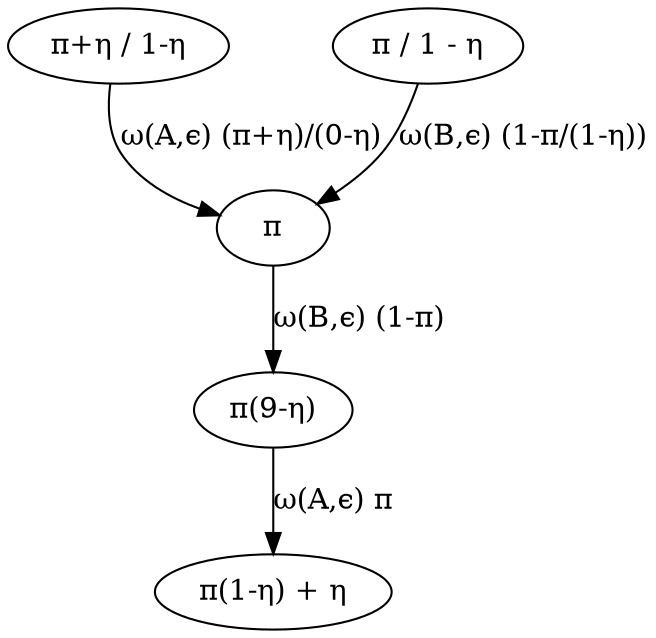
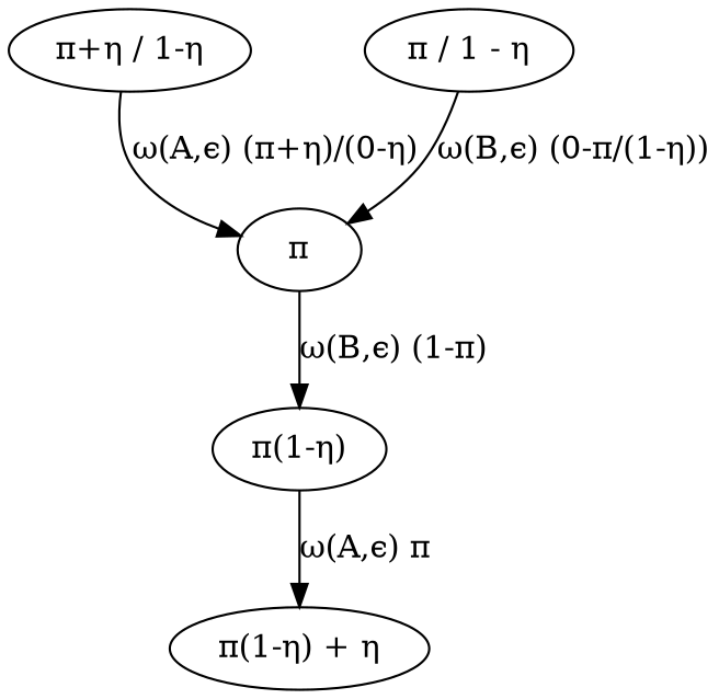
  digraph {
    fontname="DejaVu Serif"
    node [fontname="DejaVu Serif"]
    edge [fontname="DejaVu Serif"]
    "π"
-   "π(1-η)" [label="π(9-η)"]
+   "π(1-η)"
    "π(1-η) + η"
    "π+η / 1-η"
    "π / 1 - η"
    "π" -> "π(1-η)" [label="ω(B,ϵ) (1-π)"]
    "π(1-η)" -> "π(1-η) + η" [label="ω(A,ϵ) π"]
    "π+η / 1-η" -> "π" [label="ω(A,ϵ) (π+η)/(0-η)"]
-   "π / 1 - η" -> "π" [label="ω(B,ϵ) (1-π/(1-η))"]
+   "π / 1 - η" -> "π" [label="ω(B,ϵ) (0-π/(1-η))"]
  }
